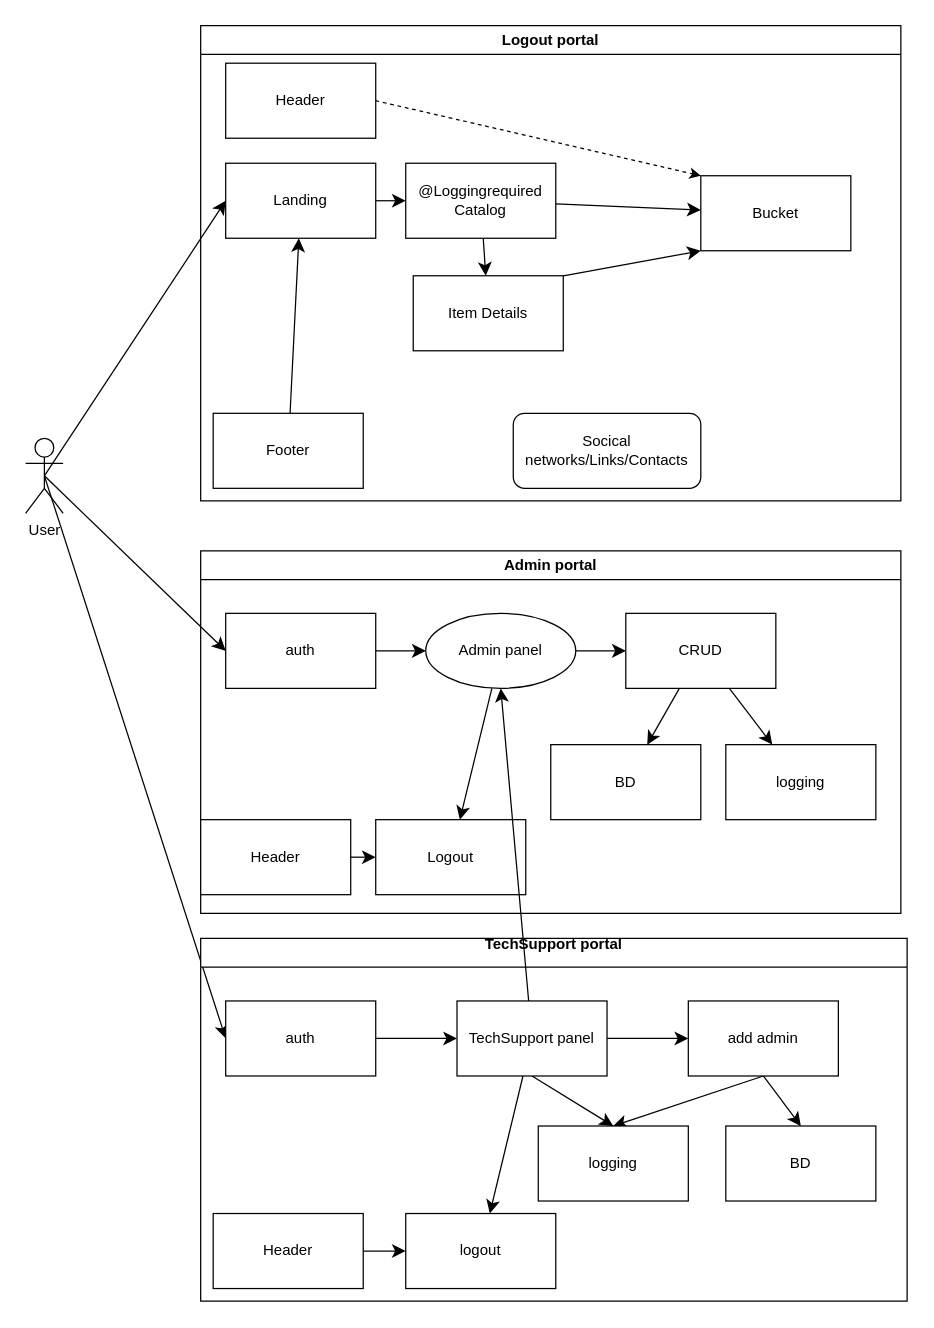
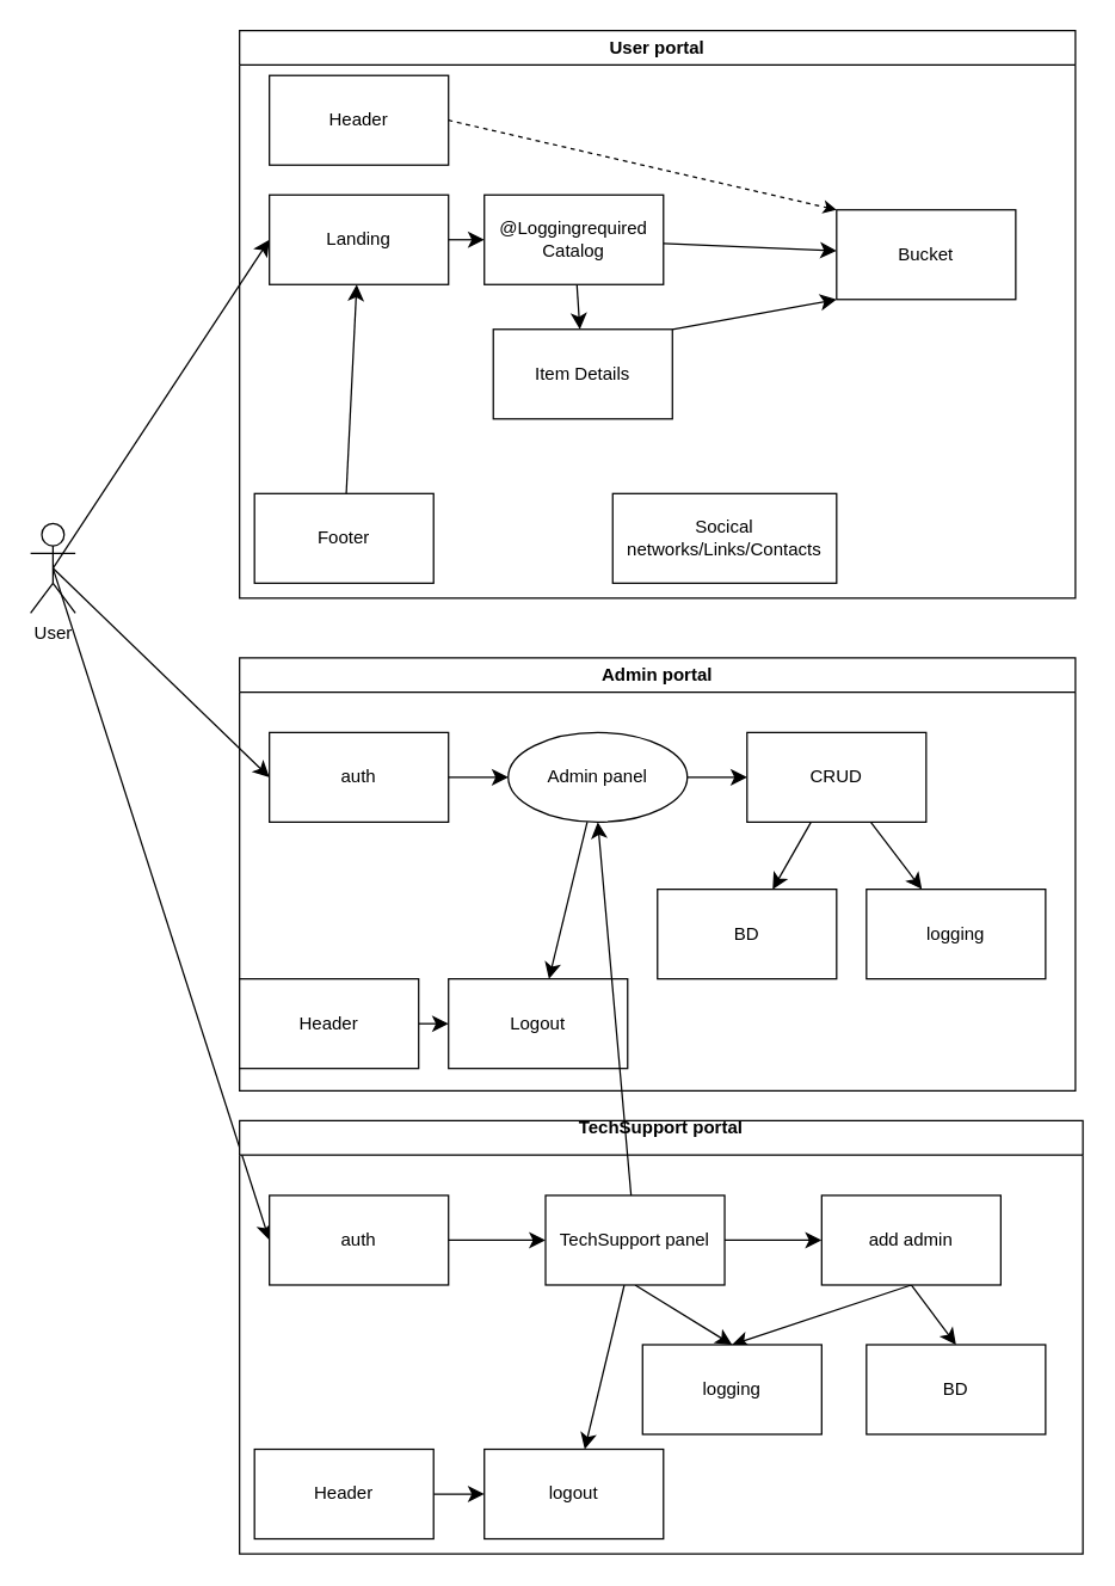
  <mxCell id="0" />
  <mxCell id="1" parent="0" />
  <mxCell id="2" style="edgeStyle=none;curved=1;rounded=0;orthogonalLoop=1;jettySize=auto;html=1;exitX=0.5;exitY=0.5;exitDx=0;exitDy=0;exitPerimeter=0;entryX=0;entryY=0.5;entryDx=0;entryDy=0;fontSize=12;startSize=8;endSize=8;" edge="1" parent="1" source="5" target="22"><mxGeometry relative="1" as="geometry" /></mxCell>
  <mxCell id="3" style="edgeStyle=none;curved=1;rounded=0;orthogonalLoop=1;jettySize=auto;html=1;exitX=0.5;exitY=0.5;exitDx=0;exitDy=0;exitPerimeter=0;entryX=0;entryY=0.5;entryDx=0;entryDy=0;fontSize=12;startSize=8;endSize=8;" edge="1" parent="1" source="5" target="8"><mxGeometry relative="1" as="geometry" /></mxCell>
  <mxCell id="4" style="edgeStyle=none;curved=1;rounded=0;orthogonalLoop=1;jettySize=auto;html=1;exitX=0.5;exitY=0.5;exitDx=0;exitDy=0;exitPerimeter=0;entryX=0;entryY=0.5;entryDx=0;entryDy=0;fontSize=12;startSize=8;endSize=8;" edge="1" parent="1" source="5" target="36"><mxGeometry relative="1" as="geometry" /></mxCell>
  <mxCell id="5" value="User" style="shape=umlActor;verticalLabelPosition=bottom;verticalAlign=top;html=1;outlineConnect=0;" vertex="1" parent="1"><mxGeometry x="20" y="350" width="30" height="60" as="geometry" /></mxCell>
  <mxCell id="6" value="Admin portal" style="swimlane;whiteSpace=wrap;html=1;" vertex="1" parent="1"><mxGeometry x="160" y="440" width="560" height="290" as="geometry" /></mxCell>
  <mxCell id="7" value="" style="edgeStyle=none;curved=1;rounded=0;orthogonalLoop=1;jettySize=auto;html=1;fontSize=12;startSize=8;endSize=8;" edge="1" parent="6" source="8" target="11"><mxGeometry relative="1" as="geometry" /></mxCell>
  <mxCell id="8" value="auth" style="rounded=0;whiteSpace=wrap;html=1;" vertex="1" parent="6"><mxGeometry x="20" y="50" width="120" height="60" as="geometry" /></mxCell>
  <mxCell id="9" value="" style="edgeStyle=none;curved=1;rounded=0;orthogonalLoop=1;jettySize=auto;html=1;fontSize=12;startSize=8;endSize=8;" edge="1" parent="6" source="11" target="13"><mxGeometry relative="1" as="geometry" /></mxCell>
  <mxCell id="10" value="" style="edgeStyle=none;curved=1;rounded=0;orthogonalLoop=1;jettySize=auto;html=1;fontSize=12;startSize=8;endSize=8;" edge="1" parent="6" source="11" target="15"><mxGeometry relative="1" as="geometry" /></mxCell>
  <mxCell id="11" value="Admin panel" style="ellipse;whiteSpace=wrap;html=1;" vertex="1" parent="6"><mxGeometry x="180" y="50" width="120" height="60" as="geometry" /></mxCell>
  <mxCell id="12" value="" style="edgeStyle=none;curved=1;rounded=0;orthogonalLoop=1;jettySize=auto;html=1;fontSize=12;startSize=8;endSize=8;" edge="1" parent="6" source="13" target="14"><mxGeometry relative="1" as="geometry" /></mxCell>
  <mxCell id="13" value="CRUD" style="whiteSpace=wrap;html=1;rounded=0;" vertex="1" parent="6"><mxGeometry x="340" y="50" width="120" height="60" as="geometry" /></mxCell>
  <mxCell id="14" value="BD" style="whiteSpace=wrap;html=1;rounded=0;" vertex="1" parent="6"><mxGeometry x="280" y="155" width="120" height="60" as="geometry" /></mxCell>
  <mxCell id="15" value="Logout" style="whiteSpace=wrap;html=1;rounded=0;" vertex="1" parent="6"><mxGeometry x="140" y="215" width="120" height="60" as="geometry" /></mxCell>
  <mxCell id="16" value="logging" style="whiteSpace=wrap;html=1;rounded=0;" vertex="1" parent="6"><mxGeometry x="420" y="155" width="120" height="60" as="geometry" /></mxCell>
  <mxCell id="17" value="" style="edgeStyle=none;curved=1;rounded=0;orthogonalLoop=1;jettySize=auto;html=1;fontSize=12;startSize=8;endSize=8;" edge="1" parent="6" source="13" target="16"><mxGeometry relative="1" as="geometry" /></mxCell>
  <mxCell id="18" style="edgeStyle=none;curved=1;rounded=0;orthogonalLoop=1;jettySize=auto;html=1;exitX=1;exitY=0.5;exitDx=0;exitDy=0;entryX=0;entryY=0.5;entryDx=0;entryDy=0;fontSize=12;startSize=8;endSize=8;" edge="1" parent="6" source="19" target="15"><mxGeometry relative="1" as="geometry" /></mxCell>
  <mxCell id="19" value="Header" style="rounded=0;whiteSpace=wrap;html=1;" vertex="1" parent="6"><mxGeometry y="215" width="120" height="60" as="geometry" /></mxCell>
- <mxCell id="20" value="Logout portal" style="swimlane;whiteSpace=wrap;html=1;" vertex="1" parent="1"><mxGeometry x="160" y="20" width="560" height="380" as="geometry" /></mxCell>
+ <mxCell id="20" value="User portal" style="swimlane;whiteSpace=wrap;html=1;" vertex="1" parent="1"><mxGeometry x="160" y="20" width="560" height="380" as="geometry" /></mxCell>
  <mxCell id="21" value="" style="edgeStyle=none;curved=1;rounded=0;orthogonalLoop=1;jettySize=auto;html=1;fontSize=12;startSize=8;endSize=8;" edge="1" parent="20" source="22" target="25"><mxGeometry relative="1" as="geometry" /></mxCell>
  <mxCell id="22" value="Landing" style="rounded=0;whiteSpace=wrap;html=1;" vertex="1" parent="20"><mxGeometry x="20" y="110" width="120" height="60" as="geometry" /></mxCell>
  <mxCell id="23" value="" style="edgeStyle=none;curved=1;rounded=0;orthogonalLoop=1;jettySize=auto;html=1;fontSize=12;startSize=8;endSize=8;" edge="1" parent="20" source="25" target="26"><mxGeometry relative="1" as="geometry" /></mxCell>
  <mxCell id="24" value="" style="edgeStyle=none;curved=1;rounded=0;orthogonalLoop=1;jettySize=auto;html=1;fontSize=12;startSize=8;endSize=8;" edge="1" parent="20" source="25" target="28"><mxGeometry relative="1" as="geometry" /></mxCell>
  <mxCell id="25" value="@Loggingrequired&lt;br&gt;Catalog" style="rounded=0;whiteSpace=wrap;html=1;" vertex="1" parent="20"><mxGeometry x="164" y="110" width="120" height="60" as="geometry" /></mxCell>
  <mxCell id="26" value="Bucket" style="whiteSpace=wrap;html=1;rounded=0;" vertex="1" parent="20"><mxGeometry x="400" y="120" width="120" height="60" as="geometry" /></mxCell>
  <mxCell id="27" style="edgeStyle=none;curved=1;rounded=0;orthogonalLoop=1;jettySize=auto;html=1;exitX=1;exitY=0;exitDx=0;exitDy=0;entryX=0;entryY=1;entryDx=0;entryDy=0;fontSize=12;startSize=8;endSize=8;" edge="1" parent="20" source="28" target="26"><mxGeometry relative="1" as="geometry" /></mxCell>
  <mxCell id="28" value="Item Details" style="whiteSpace=wrap;html=1;rounded=0;" vertex="1" parent="20"><mxGeometry x="170" y="200" width="120" height="60" as="geometry" /></mxCell>
  <mxCell id="29" value="" style="edgeStyle=none;curved=1;rounded=0;orthogonalLoop=1;jettySize=auto;html=1;fontSize=12;startSize=8;endSize=8;" edge="1" parent="20" source="30" target="22"><mxGeometry relative="1" as="geometry" /></mxCell>
  <mxCell id="30" value="Footer" style="rounded=0;whiteSpace=wrap;html=1;" vertex="1" parent="20"><mxGeometry x="10" y="310" width="120" height="60" as="geometry" /></mxCell>
- <mxCell id="31" value="Socical networks/Links/Contacts" style="whiteSpace=wrap;html=1;rounded=1;" vertex="1" parent="20"><mxGeometry x="250" y="310" width="150" height="60" as="geometry" /></mxCell>
+ <mxCell id="31" value="Socical networks/Links/Contacts" style="whiteSpace=wrap;html=1;rounded=0;" vertex="1" parent="20"><mxGeometry x="250" y="310" width="150" height="60" as="geometry" /></mxCell>
  <mxCell id="32" style="edgeStyle=none;curved=1;rounded=0;orthogonalLoop=1;jettySize=auto;html=1;exitX=1;exitY=0.5;exitDx=0;exitDy=0;entryX=0;entryY=0;entryDx=0;entryDy=0;fontSize=12;dashed=1;" edge="1" parent="20" source="33" target="26"><mxGeometry relative="1" as="geometry" /></mxCell>
  <mxCell id="33" value="Header" style="rounded=0;whiteSpace=wrap;html=1;" vertex="1" parent="20"><mxGeometry x="20" y="30" width="120" height="60" as="geometry" /></mxCell>
  <mxCell id="34" value="TechSupport portal&lt;div&gt;&lt;br&gt;&lt;/div&gt;" style="swimlane;whiteSpace=wrap;html=1;" vertex="1" parent="1"><mxGeometry x="160" y="750" width="565" height="290" as="geometry" /></mxCell>
  <mxCell id="35" value="" style="edgeStyle=none;curved=1;rounded=0;orthogonalLoop=1;jettySize=auto;html=1;fontSize=12;startSize=8;endSize=8;" edge="1" parent="34" source="36" target="40"><mxGeometry relative="1" as="geometry" /></mxCell>
  <mxCell id="36" value="auth" style="rounded=0;whiteSpace=wrap;html=1;" vertex="1" parent="34"><mxGeometry x="20" y="50" width="120" height="60" as="geometry" /></mxCell>
  <mxCell id="37" value="" style="edgeStyle=none;curved=1;rounded=0;orthogonalLoop=1;jettySize=auto;html=1;fontSize=12;startSize=8;endSize=8;" edge="1" parent="34" source="40" target="41"><mxGeometry relative="1" as="geometry" /></mxCell>
  <mxCell id="38" value="" style="edgeStyle=none;curved=1;rounded=0;orthogonalLoop=1;jettySize=auto;html=1;fontSize=12;startSize=8;endSize=8;" edge="1" parent="34" source="40" target="44"><mxGeometry relative="1" as="geometry" /></mxCell>
  <mxCell id="39" style="edgeStyle=none;curved=1;rounded=0;orthogonalLoop=1;jettySize=auto;html=1;exitX=0.5;exitY=1;exitDx=0;exitDy=0;entryX=0.5;entryY=0;entryDx=0;entryDy=0;fontSize=12;startSize=8;endSize=8;" edge="1" parent="34" source="40" target="45"><mxGeometry relative="1" as="geometry" /></mxCell>
  <mxCell id="40" value="TechSupport panel" style="whiteSpace=wrap;html=1;rounded=0;" vertex="1" parent="34"><mxGeometry x="205" y="50" width="120" height="60" as="geometry" /></mxCell>
  <mxCell id="41" value="logout" style="whiteSpace=wrap;html=1;rounded=0;" vertex="1" parent="34"><mxGeometry x="164" y="220" width="120" height="60" as="geometry" /></mxCell>
  <mxCell id="42" style="edgeStyle=none;curved=1;rounded=0;orthogonalLoop=1;jettySize=auto;html=1;exitX=0.5;exitY=1;exitDx=0;exitDy=0;entryX=0.5;entryY=0;entryDx=0;entryDy=0;fontSize=12;startSize=8;endSize=8;" edge="1" parent="34" source="44" target="48"><mxGeometry relative="1" as="geometry" /></mxCell>
  <mxCell id="43" style="edgeStyle=none;curved=1;rounded=0;orthogonalLoop=1;jettySize=auto;html=1;exitX=0.5;exitY=1;exitDx=0;exitDy=0;entryX=0.5;entryY=0;entryDx=0;entryDy=0;fontSize=12;startSize=8;endSize=8;" edge="1" parent="34" source="44" target="45"><mxGeometry relative="1" as="geometry" /></mxCell>
  <mxCell id="44" value="add admin" style="whiteSpace=wrap;html=1;rounded=0;" vertex="1" parent="34"><mxGeometry x="390" y="50" width="120" height="60" as="geometry" /></mxCell>
  <mxCell id="45" value="logging" style="whiteSpace=wrap;html=1;rounded=0;" vertex="1" parent="34"><mxGeometry x="270" y="150" width="120" height="60" as="geometry" /></mxCell>
  <mxCell id="46" style="edgeStyle=none;curved=1;rounded=0;orthogonalLoop=1;jettySize=auto;html=1;exitX=1;exitY=0.5;exitDx=0;exitDy=0;entryX=0;entryY=0.5;entryDx=0;entryDy=0;fontSize=12;startSize=8;endSize=8;" edge="1" parent="34" source="47" target="41"><mxGeometry relative="1" as="geometry" /></mxCell>
  <mxCell id="47" value="Header" style="rounded=0;whiteSpace=wrap;html=1;" vertex="1" parent="34"><mxGeometry x="10" y="220" width="120" height="60" as="geometry" /></mxCell>
  <mxCell id="48" value="BD" style="whiteSpace=wrap;html=1;rounded=0;" vertex="1" parent="34"><mxGeometry x="420" y="150" width="120" height="60" as="geometry" /></mxCell>
  <mxCell id="49" value="" style="edgeStyle=none;curved=1;rounded=0;orthogonalLoop=1;jettySize=auto;html=1;fontSize=12;startSize=8;endSize=8;entryX=0.5;entryY=1;entryDx=0;entryDy=0;" edge="1" parent="1" source="40" target="11"><mxGeometry relative="1" as="geometry" /></mxCell>
